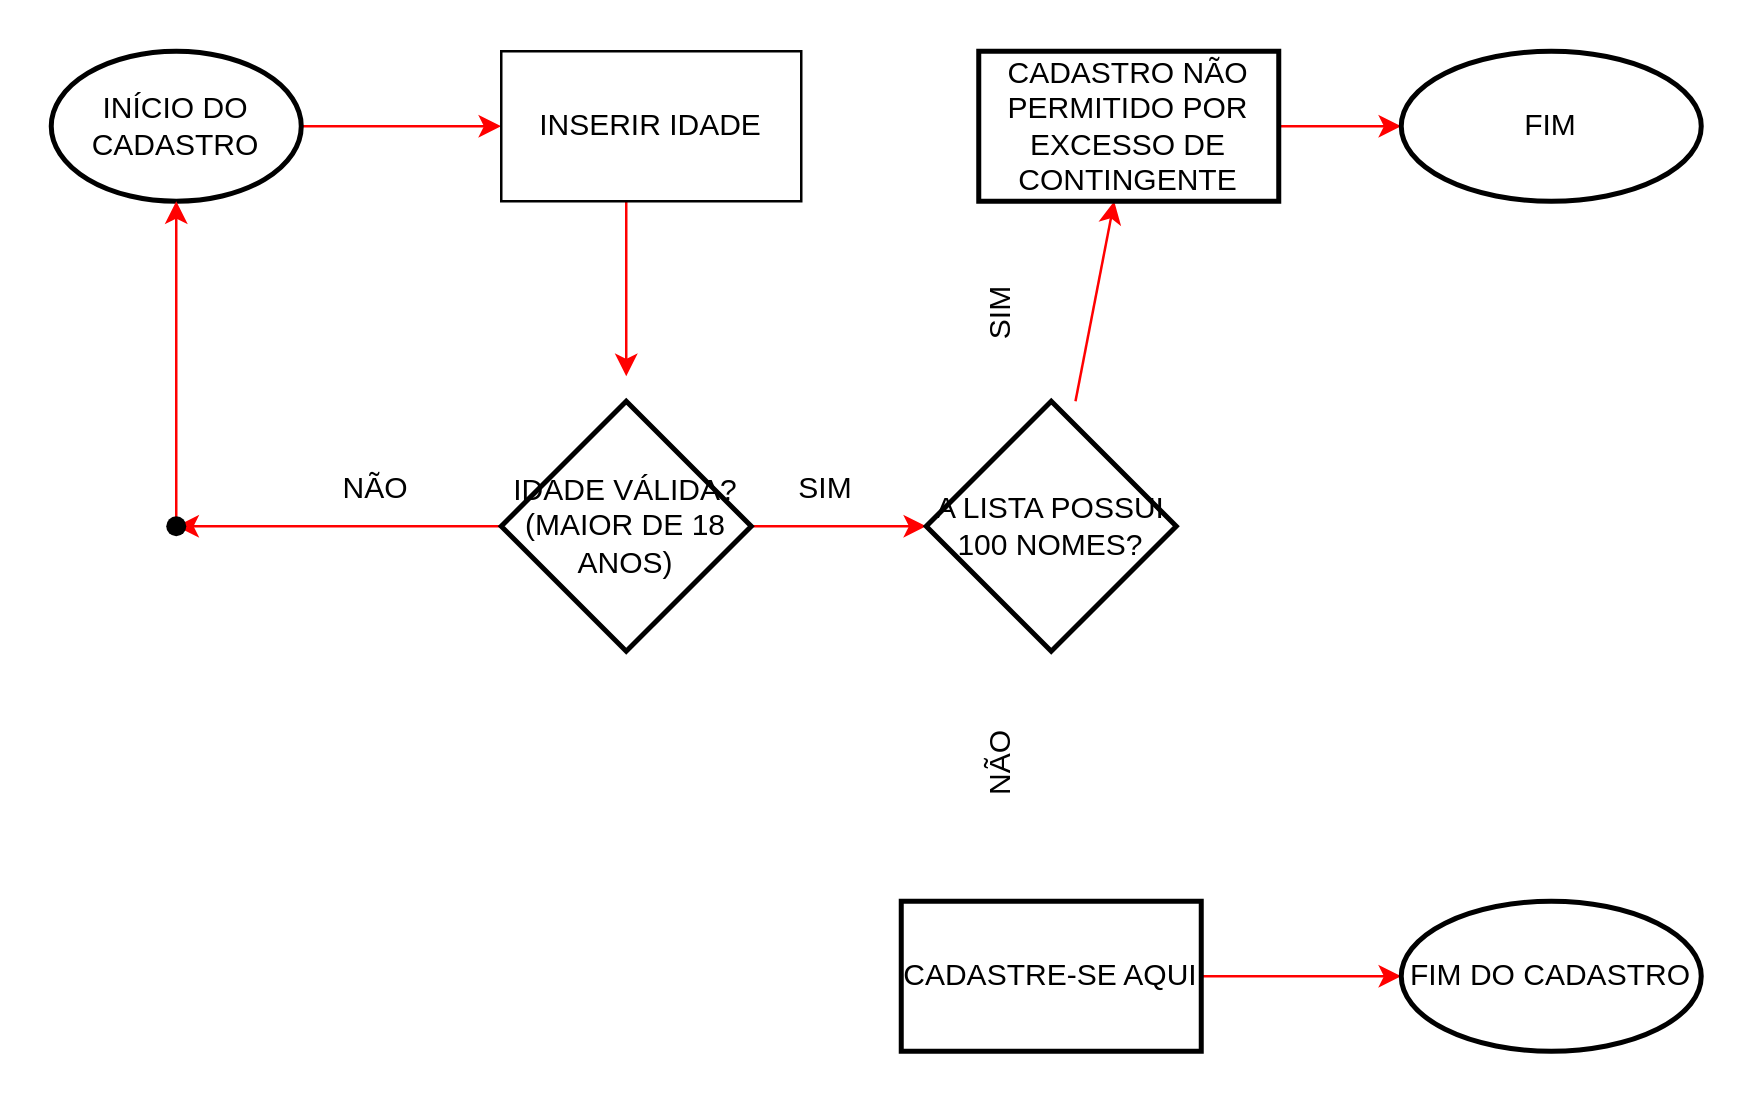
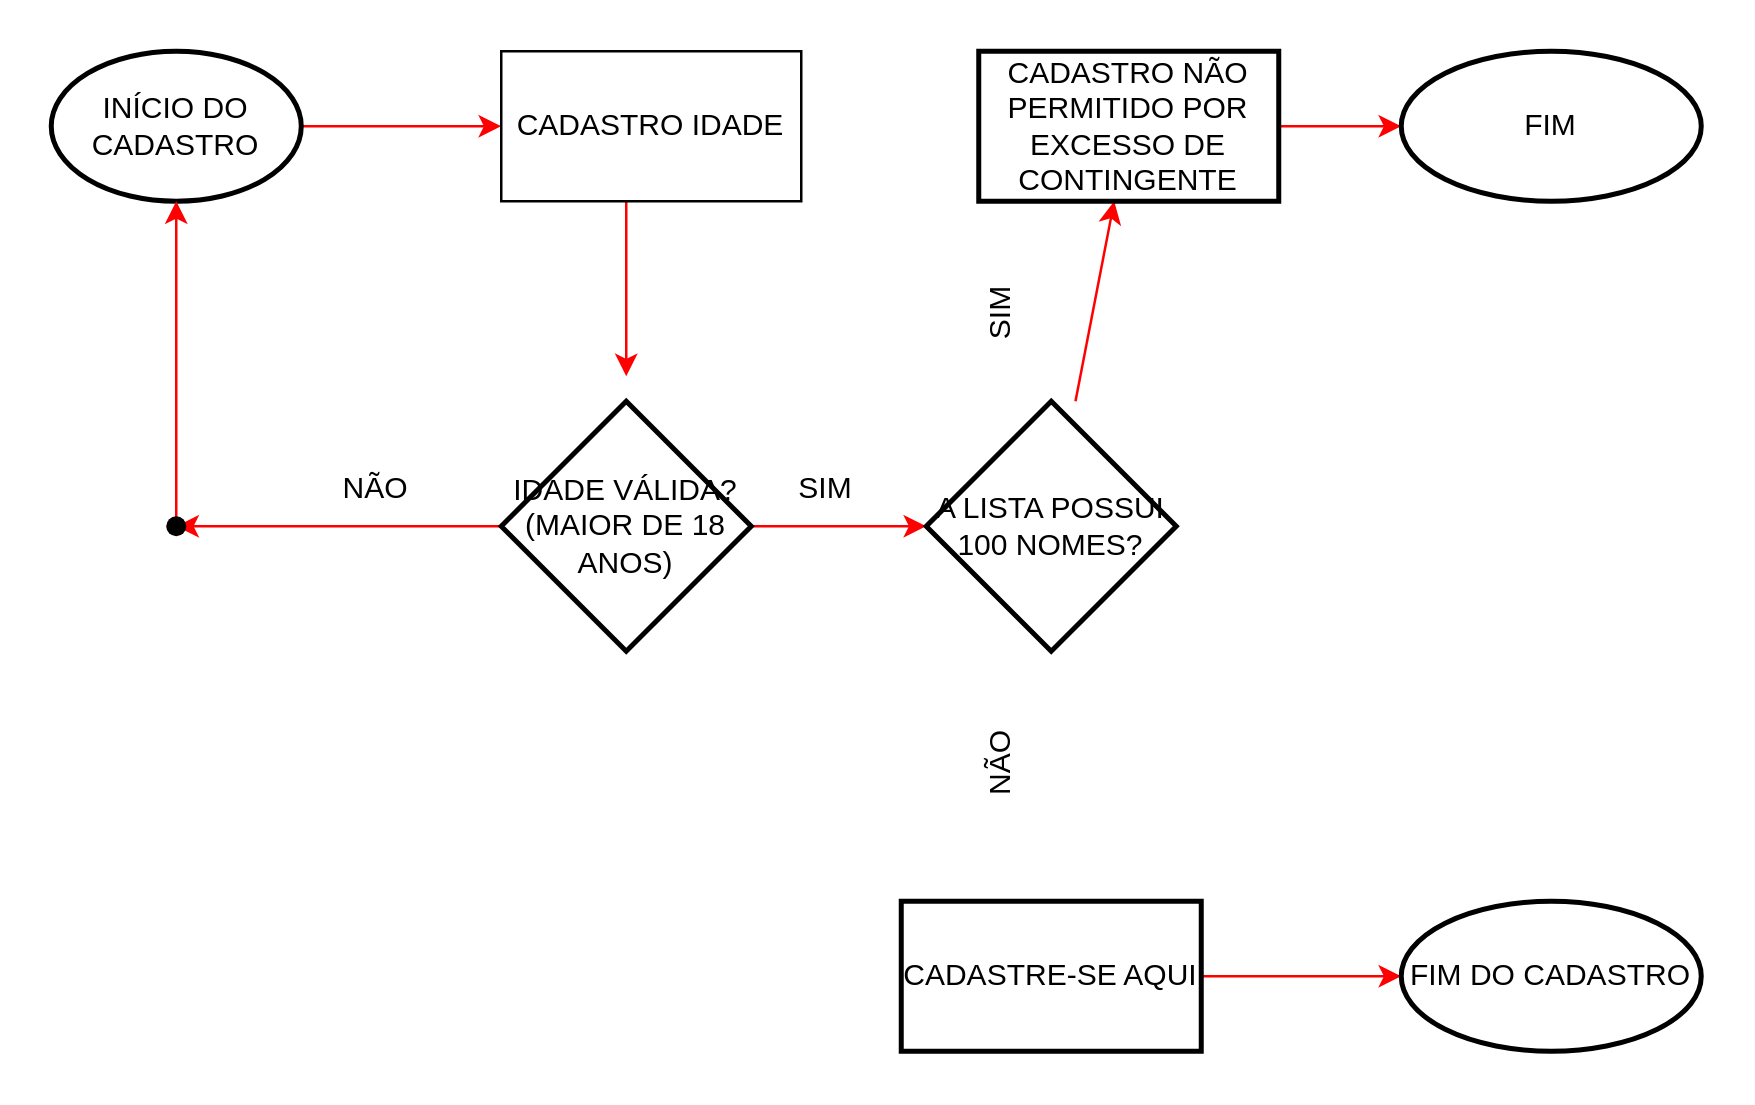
  <mxCell id="0" />
  <mxCell id="1" parent="0" />
  <mxCell id="2" value="" style="edgeStyle=orthogonalEdgeStyle;rounded=0;orthogonalLoop=1;jettySize=auto;html=1;strokeColor=#FF0000;" edge="1" parent="1" source="3"><mxGeometry relative="1" as="geometry"><mxPoint x="200" y="50" as="targetPoint" /></mxGeometry></mxCell>
  <mxCell id="3" value="&lt;div&gt;INÍCIO DO CADASTRO&lt;/div&gt;" style="strokeWidth=2;html=1;shape=mxgraph.flowchart.start_1;whiteSpace=wrap;" vertex="1" parent="1"><mxGeometry x="20" y="20" width="100" height="60" as="geometry" /></mxCell>
  <mxCell id="4" style="edgeStyle=orthogonalEdgeStyle;rounded=0;orthogonalLoop=1;jettySize=auto;html=1;exitX=0.5;exitY=1;exitDx=0;exitDy=0;strokeColor=#FF0000;" edge="1" parent="1"><mxGeometry relative="1" as="geometry"><mxPoint x="250" y="80" as="sourcePoint" /><mxPoint x="250" y="150" as="targetPoint" /></mxGeometry></mxCell>
  <mxCell id="5" value="" style="edgeStyle=none;rounded=0;orthogonalLoop=1;jettySize=auto;html=1;strokeColor=#FF0000;" edge="1" parent="1" source="7" target="9"><mxGeometry relative="1" as="geometry" /></mxCell>
  <mxCell id="6" value="" style="edgeStyle=none;rounded=0;orthogonalLoop=1;jettySize=auto;html=1;strokeColor=#FF0000;" edge="1" parent="1" source="7"><mxGeometry relative="1" as="geometry"><mxPoint x="370" y="210" as="targetPoint" /></mxGeometry></mxCell>
  <mxCell id="7" value="IDADE VÁLIDA? (MAIOR DE 18 ANOS)" style="strokeWidth=2;html=1;shape=mxgraph.flowchart.decision;whiteSpace=wrap;" vertex="1" parent="1"><mxGeometry x="200" y="160" width="100" height="100" as="geometry" /></mxCell>
  <mxCell id="8" value="" style="edgeStyle=none;rounded=0;orthogonalLoop=1;jettySize=auto;html=1;strokeColor=#FF0000;" edge="1" parent="1" source="9" target="3"><mxGeometry relative="1" as="geometry" /></mxCell>
  <mxCell id="9" value="" style="shape=waypoint;sketch=0;size=6;pointerEvents=1;points=[];fillColor=default;resizable=0;rotatable=0;perimeter=centerPerimeter;snapToPoint=1;strokeWidth=2;" vertex="1" parent="1"><mxGeometry x="50" y="190" width="40" height="40" as="geometry" /></mxCell>
  <mxCell id="10" value="NÃO" style="text;html=1;strokeColor=none;fillColor=none;align=center;verticalAlign=middle;whiteSpace=wrap;rounded=0;" vertex="1" parent="1"><mxGeometry x="120" y="180" width="60" height="30" as="geometry" /></mxCell>
- <mxCell id="11" value="INSERIR IDADE" style="rounded=0;whiteSpace=wrap;html=1;" vertex="1" parent="1"><mxGeometry x="200" y="20" width="120" height="60" as="geometry" /></mxCell>
+ <mxCell id="11" value="CADASTRO IDADE" style="rounded=0;whiteSpace=wrap;html=1;" vertex="1" parent="1"><mxGeometry x="200" y="20" width="120" height="60" as="geometry" /></mxCell>
  <mxCell id="12" value="SIM" style="text;html=1;strokeColor=none;fillColor=none;align=center;verticalAlign=middle;whiteSpace=wrap;rounded=0;" vertex="1" parent="1"><mxGeometry x="300" y="180" width="60" height="30" as="geometry" /></mxCell>
  <mxCell id="13" value="" style="edgeStyle=none;rounded=0;orthogonalLoop=1;jettySize=auto;html=1;strokeColor=#FF0000;" edge="1" parent="1" source="14" target="16"><mxGeometry relative="1" as="geometry" /></mxCell>
  <mxCell id="14" value="A LISTA POSSUI 100 NOMES?" style="strokeWidth=2;html=1;shape=mxgraph.flowchart.decision;whiteSpace=wrap;" vertex="1" parent="1"><mxGeometry x="370" y="160" width="100" height="100" as="geometry" /></mxCell>
  <mxCell id="15" value="" style="edgeStyle=none;rounded=0;orthogonalLoop=1;jettySize=auto;html=1;strokeColor=#FF0000;" edge="1" parent="1" source="16" target="18"><mxGeometry relative="1" as="geometry" /></mxCell>
  <mxCell id="16" value="CADASTRO NÃO PERMITIDO POR EXCESSO DE CONTINGENTE" style="whiteSpace=wrap;html=1;strokeWidth=2;" vertex="1" parent="1"><mxGeometry x="391" y="20" width="120" height="60" as="geometry" /></mxCell>
  <mxCell id="17" value="SIM" style="text;html=1;strokeColor=none;fillColor=none;align=center;verticalAlign=middle;whiteSpace=wrap;rounded=0;rotation=270;" vertex="1" parent="1"><mxGeometry x="370" y="110" width="60" height="30" as="geometry" /></mxCell>
  <mxCell id="18" value="FIM" style="ellipse;whiteSpace=wrap;html=1;strokeWidth=2;" vertex="1" parent="1"><mxGeometry x="560" y="20" width="120" height="60" as="geometry" /></mxCell>
  <mxCell id="19" value="" style="edgeStyle=none;rounded=0;orthogonalLoop=1;jettySize=auto;html=1;strokeColor=#FF0000;" edge="1" parent="1" source="20" target="21"><mxGeometry relative="1" as="geometry" /></mxCell>
  <mxCell id="20" value="CADASTRE-SE AQUI" style="whiteSpace=wrap;html=1;strokeWidth=2;" vertex="1" parent="1"><mxGeometry x="360" y="360" width="120" height="60" as="geometry" /></mxCell>
  <mxCell id="21" value="FIM DO CADASTRO" style="ellipse;whiteSpace=wrap;html=1;strokeWidth=2;" vertex="1" parent="1"><mxGeometry x="560" y="360" width="120" height="60" as="geometry" /></mxCell>
  <mxCell id="22" value="NÃO" style="text;html=1;strokeColor=none;fillColor=none;align=center;verticalAlign=middle;whiteSpace=wrap;rounded=0;rotation=270;" vertex="1" parent="1"><mxGeometry x="370" y="290" width="60" height="30" as="geometry" /></mxCell>
